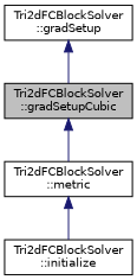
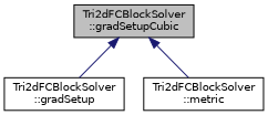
  digraph {
    rankdir=TB
    node [color=black fillcolor=white fontname=Helvetica fontsize=10 shape=record style=filled]
    edge [color=midnightblue dir=back fontname=Helvetica fontsize=10 labelfontname=Helvetica labelfontsize=10 style=solid]
    n1 [fillcolor=grey75 fontcolor=black height=0.2 label="Tri2dFCBlockSolver\l::gradSetupCubic" width=0.4]
    n2 [height=0.2 label="Tri2dFCBlockSolver\l::gradSetup" width=0.4]
    n3 [height=0.2 label="Tri2dFCBlockSolver\l::metric" width=0.4]
-   n4 [height=0.2 label="Tri2dFCBlockSolver\l::initialize" width=0.4]
-   n2 -> n1
+   n1 -> n2
    n1 -> n3
-   n3 -> n4
  }
